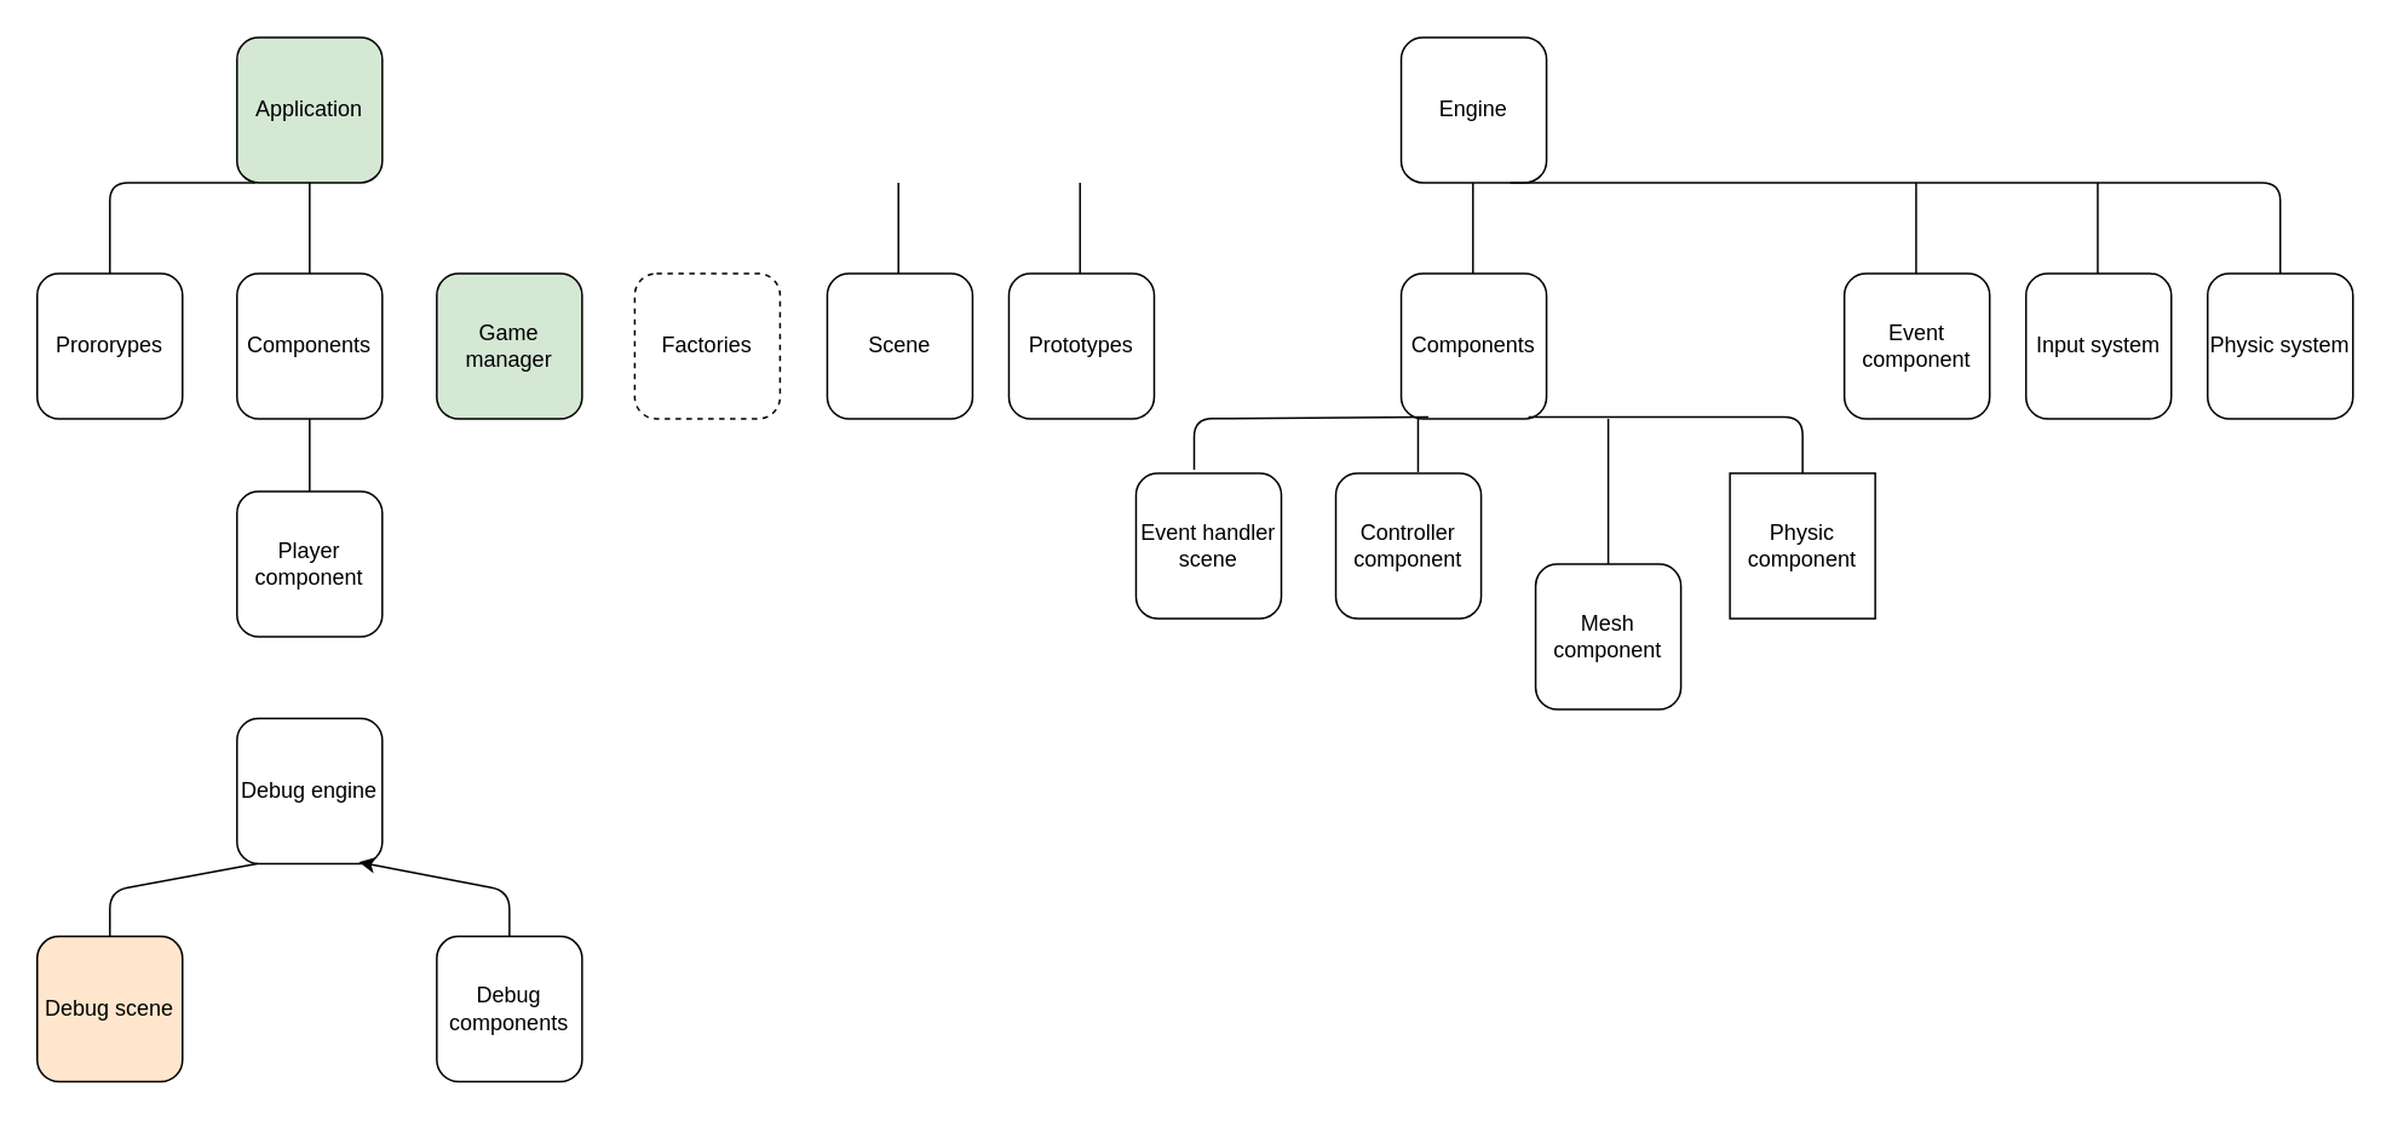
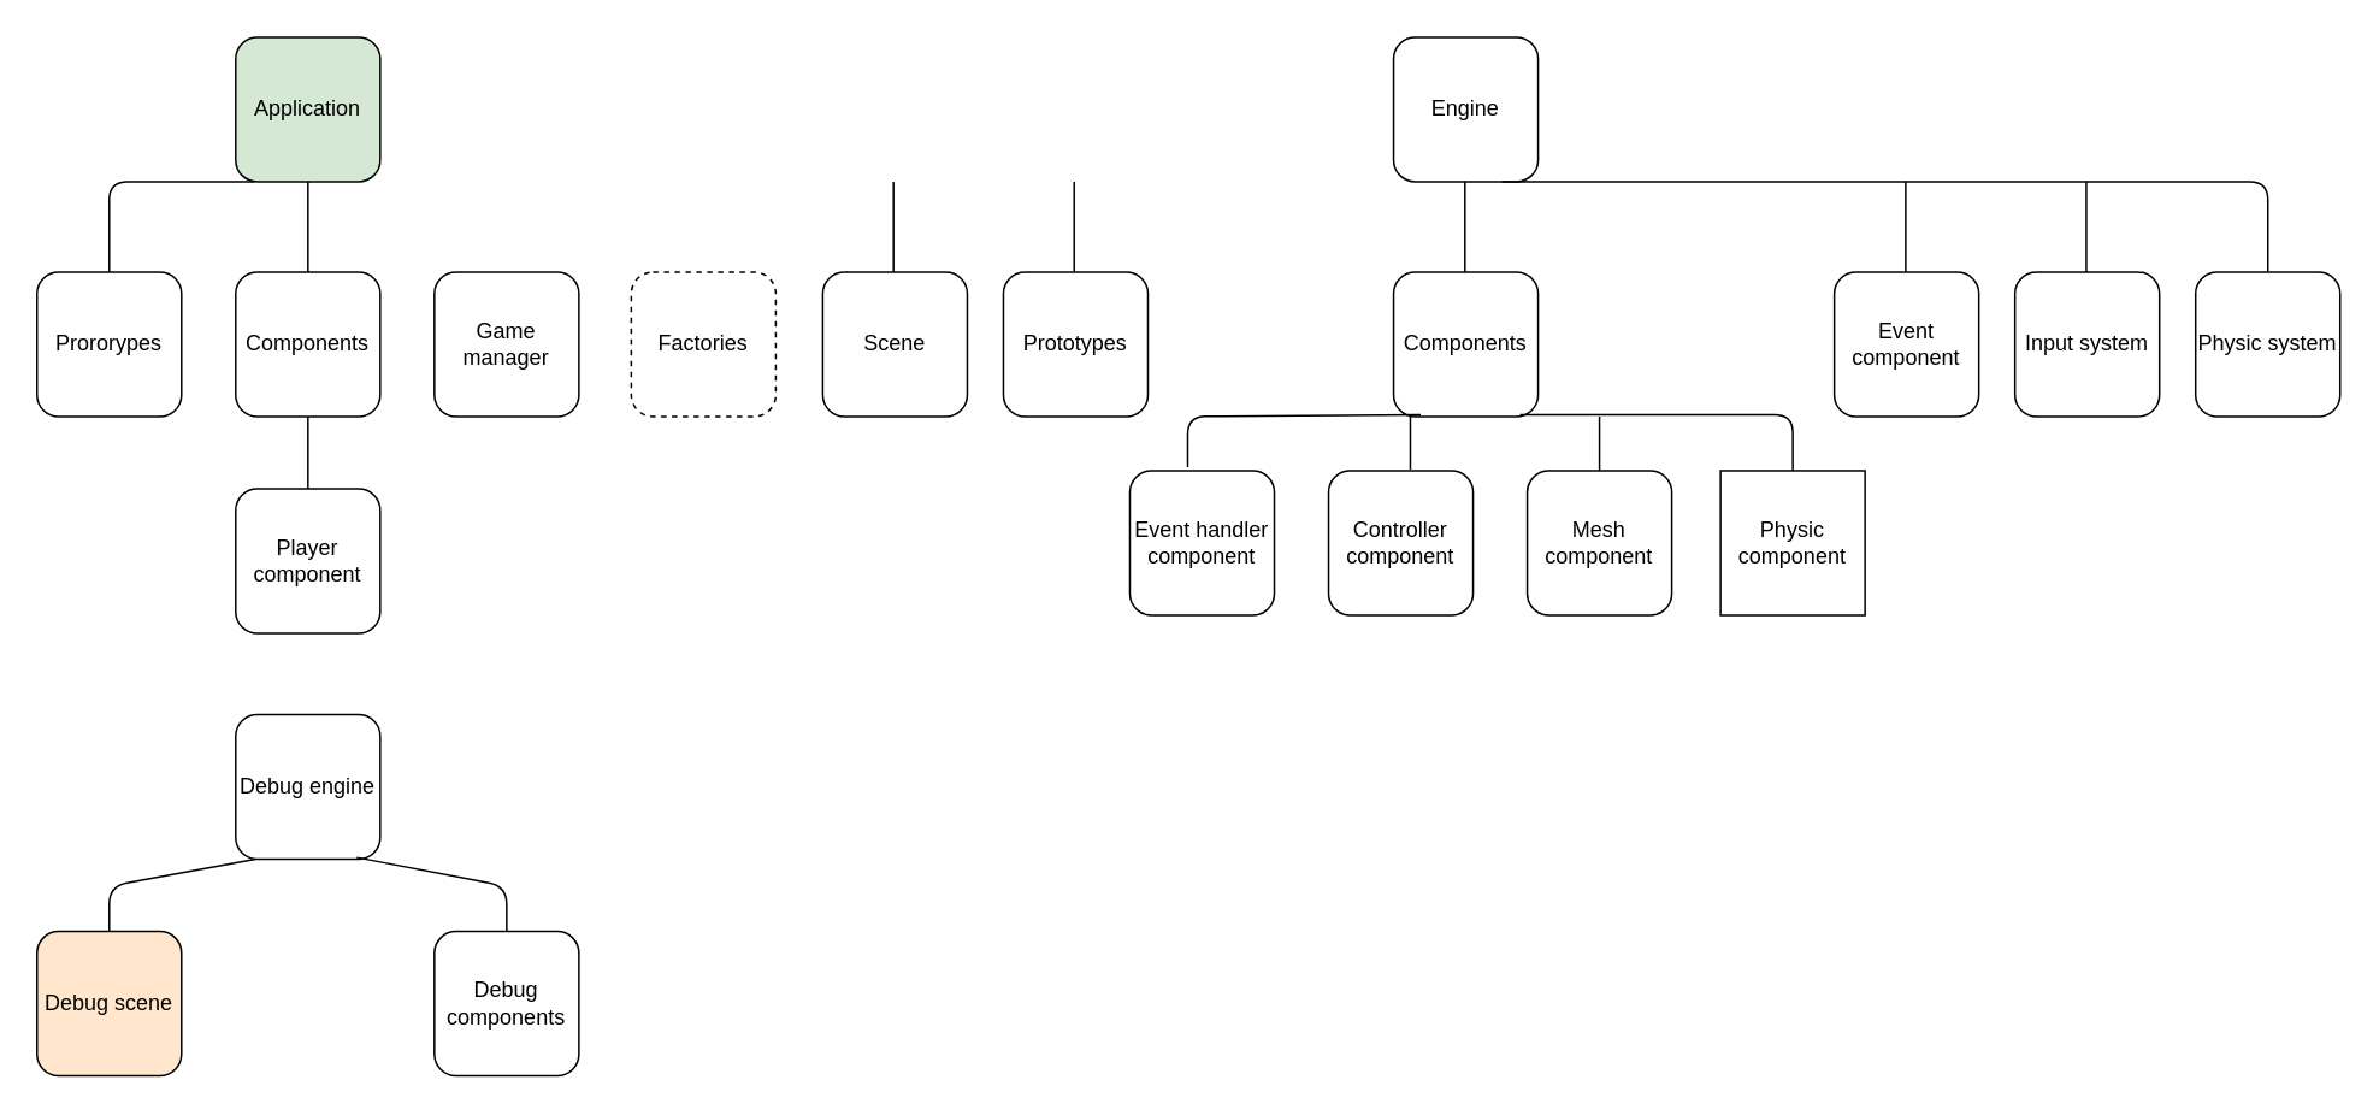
  <mxCell id="0" />
  <mxCell id="1" parent="0" />
  <mxCell id="2" value="Application" style="whiteSpace=wrap;html=1;aspect=fixed;rounded=1;fillColor=#d5e8d4;" vertex="1" parent="1"><mxGeometry x="130" y="20" width="80" height="80" as="geometry" /></mxCell>
  <mxCell id="3" value="" style="endArrow=none;html=1;entryX=0.5;entryY=1;entryDx=0;entryDy=0;" edge="1" parent="1" target="2"><mxGeometry width="50" height="50" relative="1" as="geometry"><mxPoint x="170" y="150" as="sourcePoint" /><mxPoint x="100" y="120" as="targetPoint" /></mxGeometry></mxCell>
  <mxCell id="4" value="Components" style="whiteSpace=wrap;html=1;aspect=fixed;rounded=1;" vertex="1" parent="1"><mxGeometry x="130" y="150" width="80" height="80" as="geometry" /></mxCell>
  <mxCell id="5" value="Prororypes" style="whiteSpace=wrap;html=1;aspect=fixed;rounded=1;" vertex="1" parent="1"><mxGeometry x="20" y="150" width="80" height="80" as="geometry" /></mxCell>
- <mxCell id="6" value="Game&lt;br&gt;manager" style="whiteSpace=wrap;html=1;aspect=fixed;rounded=1;fillColor=#d5e8d4;" vertex="1" parent="1"><mxGeometry x="240" y="150" width="80" height="80" as="geometry" /></mxCell>
+ <mxCell id="6" value="Game&lt;br&gt;manager" style="whiteSpace=wrap;html=1;aspect=fixed;rounded=1;" vertex="1" parent="1"><mxGeometry x="240" y="150" width="80" height="80" as="geometry" /></mxCell>
  <mxCell id="7" value="Player&lt;br&gt;component" style="whiteSpace=wrap;html=1;aspect=fixed;rounded=1;" vertex="1" parent="1"><mxGeometry x="130" y="270" width="80" height="80" as="geometry" /></mxCell>
  <mxCell id="8" value="" style="endArrow=none;html=1;exitX=0.5;exitY=0;exitDx=0;exitDy=0;entryX=0.5;entryY=1;entryDx=0;entryDy=0;" edge="1" parent="1" source="7" target="4"><mxGeometry width="50" height="50" relative="1" as="geometry"><mxPoint x="320" y="280" as="sourcePoint" /><mxPoint x="370" y="230" as="targetPoint" /></mxGeometry></mxCell>
  <mxCell id="9" value="" style="endArrow=none;html=1;exitX=0.5;exitY=0;exitDx=0;exitDy=0;" edge="1" parent="1" source="5"><mxGeometry width="50" height="50" relative="1" as="geometry"><mxPoint x="190" y="290" as="sourcePoint" /><mxPoint x="140" y="100" as="targetPoint" /><Array as="points"><mxPoint x="60" y="100" /></Array></mxGeometry></mxCell>
  <mxCell id="10" value="Engine" style="whiteSpace=wrap;html=1;aspect=fixed;rounded=1;" vertex="1" parent="1"><mxGeometry x="771" y="20" width="80" height="80" as="geometry" /></mxCell>
  <mxCell id="11" value="Components" style="whiteSpace=wrap;html=1;aspect=fixed;rounded=1;" vertex="1" parent="1"><mxGeometry x="771" y="150" width="80" height="80" as="geometry" /></mxCell>
  <mxCell id="12" value="Controller component" style="whiteSpace=wrap;html=1;aspect=fixed;rounded=1;" vertex="1" parent="1"><mxGeometry x="735" y="260" width="80" height="80" as="geometry" /></mxCell>
- <mxCell id="13" value="Event handler scene" style="whiteSpace=wrap;html=1;aspect=fixed;rounded=1;" vertex="1" parent="1"><mxGeometry x="625" y="260" width="80" height="80" as="geometry" /></mxCell>
- <mxCell id="14" value="Mesh component" style="whiteSpace=wrap;html=1;aspect=fixed;rounded=1;" vertex="1" parent="1"><mxGeometry x="845" y="310" width="80" height="80" as="geometry" /></mxCell>
+ <mxCell id="13" value="Event handler component" style="whiteSpace=wrap;html=1;aspect=fixed;rounded=1;" vertex="1" parent="1"><mxGeometry x="625" y="260" width="80" height="80" as="geometry" /></mxCell>
+ <mxCell id="14" value="Mesh component" style="whiteSpace=wrap;html=1;aspect=fixed;rounded=1;" vertex="1" parent="1"><mxGeometry x="845" y="260" width="80" height="80" as="geometry" /></mxCell>
  <mxCell id="15" value="Physic component" style="whiteSpace=wrap;html=1;aspect=fixed;rounded=0;" vertex="1" parent="1"><mxGeometry x="952" y="260" width="80" height="80" as="geometry" /></mxCell>
  <mxCell id="16" value="" style="endArrow=none;html=1;entryX=0.5;entryY=1;entryDx=0;entryDy=0;" edge="1" parent="1"><mxGeometry width="50" height="50" relative="1" as="geometry"><mxPoint x="810.5" y="150" as="sourcePoint" /><mxPoint x="810.5" y="100" as="targetPoint" /></mxGeometry></mxCell>
  <mxCell id="17" value="" style="endArrow=none;html=1;exitX=0.4;exitY=-0.025;exitDx=0;exitDy=0;exitPerimeter=0;" edge="1" parent="1" source="13"><mxGeometry width="50" height="50" relative="1" as="geometry"><mxPoint x="721" y="240" as="sourcePoint" /><mxPoint x="786" y="229" as="targetPoint" /><Array as="points"><mxPoint x="657" y="230" /></Array></mxGeometry></mxCell>
  <mxCell id="18" value="" style="endArrow=none;html=1;exitX=0.566;exitY=-0.009;exitDx=0;exitDy=0;entryX=0.116;entryY=0.996;entryDx=0;entryDy=0;entryPerimeter=0;exitPerimeter=0;" edge="1" parent="1" source="12" target="11"><mxGeometry width="50" height="50" relative="1" as="geometry"><mxPoint x="731" y="290" as="sourcePoint" /><mxPoint x="771" y="230" as="targetPoint" /></mxGeometry></mxCell>
  <mxCell id="19" value="" style="endArrow=none;html=1;exitX=0.5;exitY=0;exitDx=0;exitDy=0;" edge="1" parent="1" source="15"><mxGeometry width="50" height="50" relative="1" as="geometry"><mxPoint x="741" y="240" as="sourcePoint" /><mxPoint x="841" y="229" as="targetPoint" /><Array as="points"><mxPoint x="992" y="229" /></Array></mxGeometry></mxCell>
  <mxCell id="20" value="" style="endArrow=none;html=1;exitX=0.5;exitY=0;exitDx=0;exitDy=0;" edge="1" parent="1" source="14"><mxGeometry width="50" height="50" relative="1" as="geometry"><mxPoint x="731" y="230" as="sourcePoint" /><mxPoint x="885" y="230" as="targetPoint" /></mxGeometry></mxCell>
  <mxCell id="21" value="Factories" style="whiteSpace=wrap;html=1;aspect=fixed;rounded=1;dashed=1;" vertex="1" parent="1"><mxGeometry x="349" y="150" width="80" height="80" as="geometry" /></mxCell>
  <mxCell id="22" value="Prototypes" style="whiteSpace=wrap;html=1;aspect=fixed;rounded=1;" vertex="1" parent="1"><mxGeometry x="555" y="150" width="80" height="80" as="geometry" /></mxCell>
  <mxCell id="23" value="" style="endArrow=none;html=1;exitX=0.75;exitY=1;exitDx=0;exitDy=0;entryX=0.5;entryY=0;entryDx=0;entryDy=0;" edge="1" parent="1" source="10" target="26"><mxGeometry width="50" height="50" relative="1" as="geometry"><mxPoint x="995" y="230" as="sourcePoint" /><mxPoint x="1255" y="140" as="targetPoint" /><Array as="points"><mxPoint x="1255" y="100" /></Array></mxGeometry></mxCell>
  <mxCell id="24" value="Event component" style="whiteSpace=wrap;html=1;aspect=fixed;rounded=1;" vertex="1" parent="1"><mxGeometry x="1015" y="150" width="80" height="80" as="geometry" /></mxCell>
  <mxCell id="25" value="Input system" style="whiteSpace=wrap;html=1;aspect=fixed;rounded=1;" vertex="1" parent="1"><mxGeometry x="1115" y="150" width="80" height="80" as="geometry" /></mxCell>
  <mxCell id="26" value="Physic system" style="whiteSpace=wrap;html=1;aspect=fixed;rounded=1;" vertex="1" parent="1"><mxGeometry x="1215" y="150" width="80" height="80" as="geometry" /></mxCell>
  <mxCell id="27" value="Scene" style="whiteSpace=wrap;html=1;aspect=fixed;rounded=1;" vertex="1" parent="1"><mxGeometry x="455" y="150" width="80" height="80" as="geometry" /></mxCell>
  <mxCell id="28" value="" style="endArrow=none;html=1;exitX=0.5;exitY=0;exitDx=0;exitDy=0;" edge="1" parent="1"><mxGeometry width="50" height="50" relative="1" as="geometry"><mxPoint x="1054.5" y="150" as="sourcePoint" /><mxPoint x="1054.5" y="100" as="targetPoint" /></mxGeometry></mxCell>
  <mxCell id="29" value="" style="endArrow=none;html=1;exitX=0.5;exitY=0;exitDx=0;exitDy=0;" edge="1" parent="1"><mxGeometry width="50" height="50" relative="1" as="geometry"><mxPoint x="1154.5" y="150" as="sourcePoint" /><mxPoint x="1154.5" y="100" as="targetPoint" /></mxGeometry></mxCell>
  <mxCell id="30" value="" style="endArrow=none;html=1;exitX=0.5;exitY=0;exitDx=0;exitDy=0;" edge="1" parent="1"><mxGeometry width="50" height="50" relative="1" as="geometry"><mxPoint x="594.17" y="150" as="sourcePoint" /><mxPoint x="594.17" y="100" as="targetPoint" /></mxGeometry></mxCell>
  <mxCell id="31" value="" style="endArrow=none;html=1;exitX=0.5;exitY=0;exitDx=0;exitDy=0;" edge="1" parent="1"><mxGeometry width="50" height="50" relative="1" as="geometry"><mxPoint x="494.17" y="150" as="sourcePoint" /><mxPoint x="494.17" y="100" as="targetPoint" /></mxGeometry></mxCell>
  <mxCell id="32" value="Debug engine" style="whiteSpace=wrap;html=1;aspect=fixed;rounded=1;" vertex="1" parent="1"><mxGeometry x="130" y="395" width="80" height="80" as="geometry" /></mxCell>
  <mxCell id="33" value="Debug components" style="whiteSpace=wrap;html=1;aspect=fixed;rounded=1;" vertex="1" parent="1"><mxGeometry x="240" y="515" width="80" height="80" as="geometry" /></mxCell>
  <mxCell id="34" value="Debug scene" style="whiteSpace=wrap;html=1;aspect=fixed;rounded=1;fillColor=#ffe6cc;" vertex="1" parent="1"><mxGeometry x="20" y="515" width="80" height="80" as="geometry" /></mxCell>
  <mxCell id="35" value="" style="endArrow=none;html=1;entryX=0.138;entryY=1;entryDx=0;entryDy=0;exitX=0.5;exitY=0;exitDx=0;exitDy=0;entryPerimeter=0;" edge="1" parent="1" source="34" target="32"><mxGeometry width="50" height="50" relative="1" as="geometry"><mxPoint x="120" y="600" as="sourcePoint" /><mxPoint x="170" y="550" as="targetPoint" /><Array as="points"><mxPoint x="60" y="490" /></Array></mxGeometry></mxCell>
- <mxCell id="36" value="" style="endArrow=classic;html=1;exitX=0.5;exitY=0;exitDx=0;exitDy=0;entryX=0.838;entryY=0.988;entryDx=0;entryDy=0;entryPerimeter=0;" edge="1" parent="1" source="33" target="32"><mxGeometry width="50" height="50" relative="1" as="geometry"><mxPoint x="230" y="530" as="sourcePoint" /><mxPoint x="230" y="480" as="targetPoint" /><Array as="points"><mxPoint x="280" y="490" /></Array></mxGeometry></mxCell>
+ <mxCell id="36" value="" style="endArrow=none;html=1;exitX=0.5;exitY=0;exitDx=0;exitDy=0;entryX=0.838;entryY=0.988;entryDx=0;entryDy=0;entryPerimeter=0;" edge="1" parent="1" source="33" target="32"><mxGeometry width="50" height="50" relative="1" as="geometry"><mxPoint x="230" y="530" as="sourcePoint" /><mxPoint x="230" y="480" as="targetPoint" /><Array as="points"><mxPoint x="280" y="490" /></Array></mxGeometry></mxCell>
